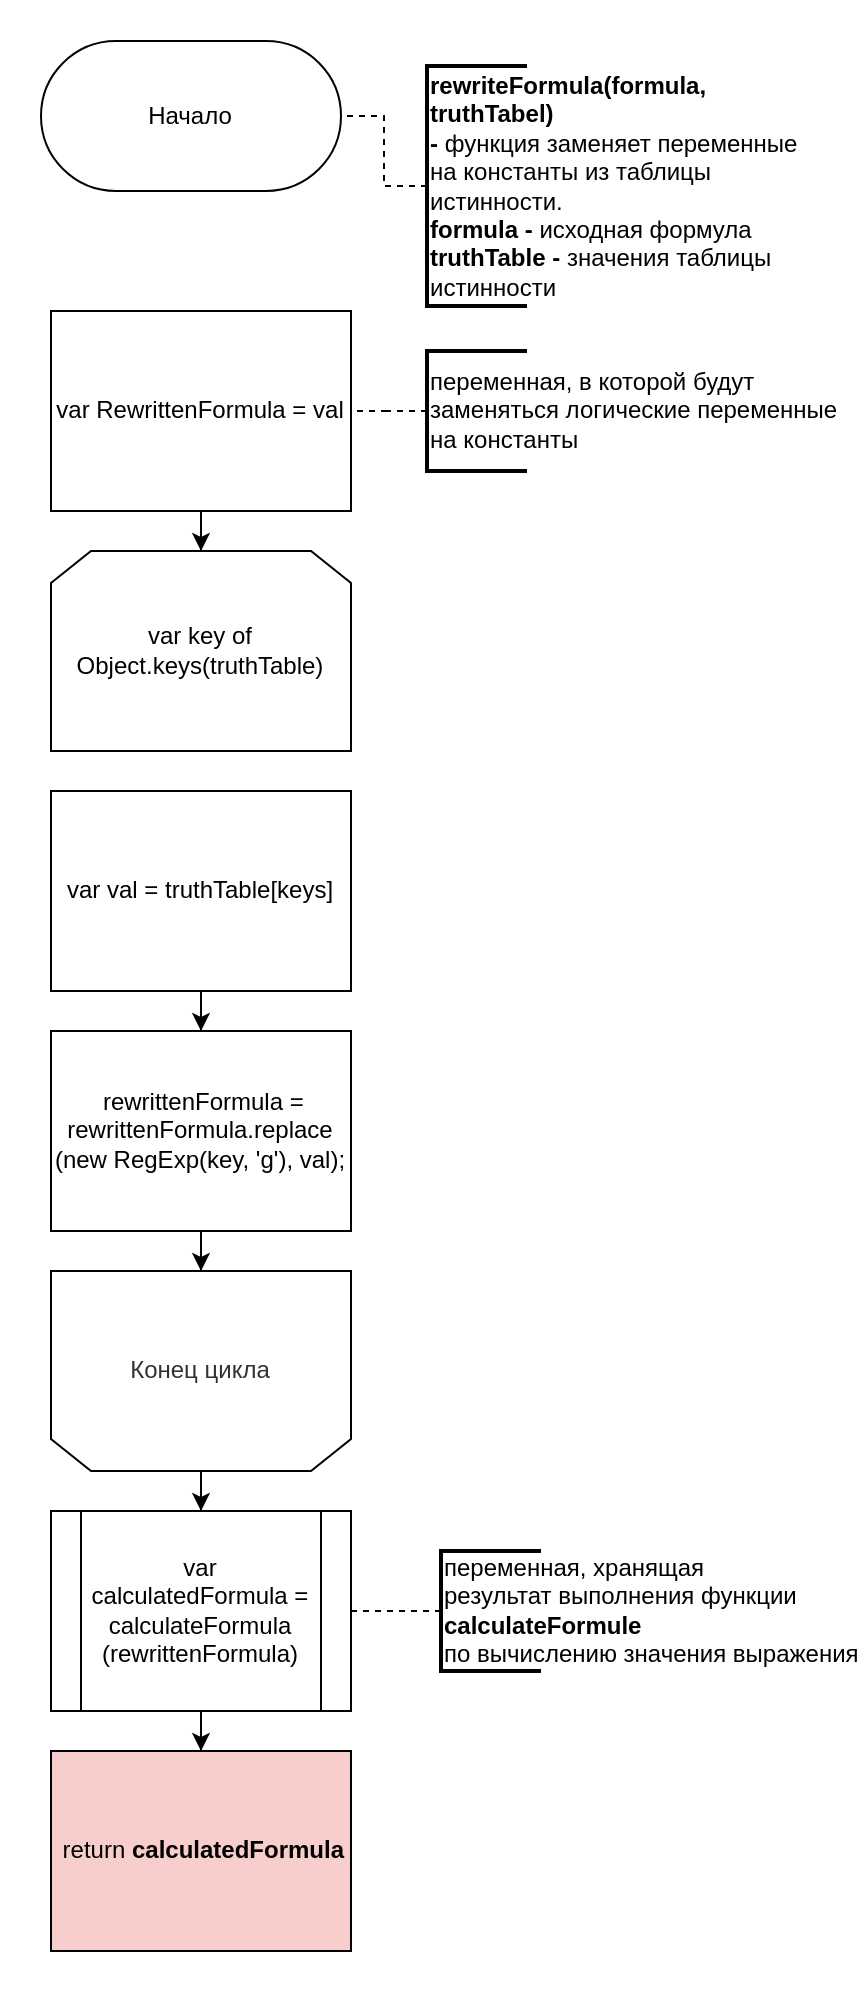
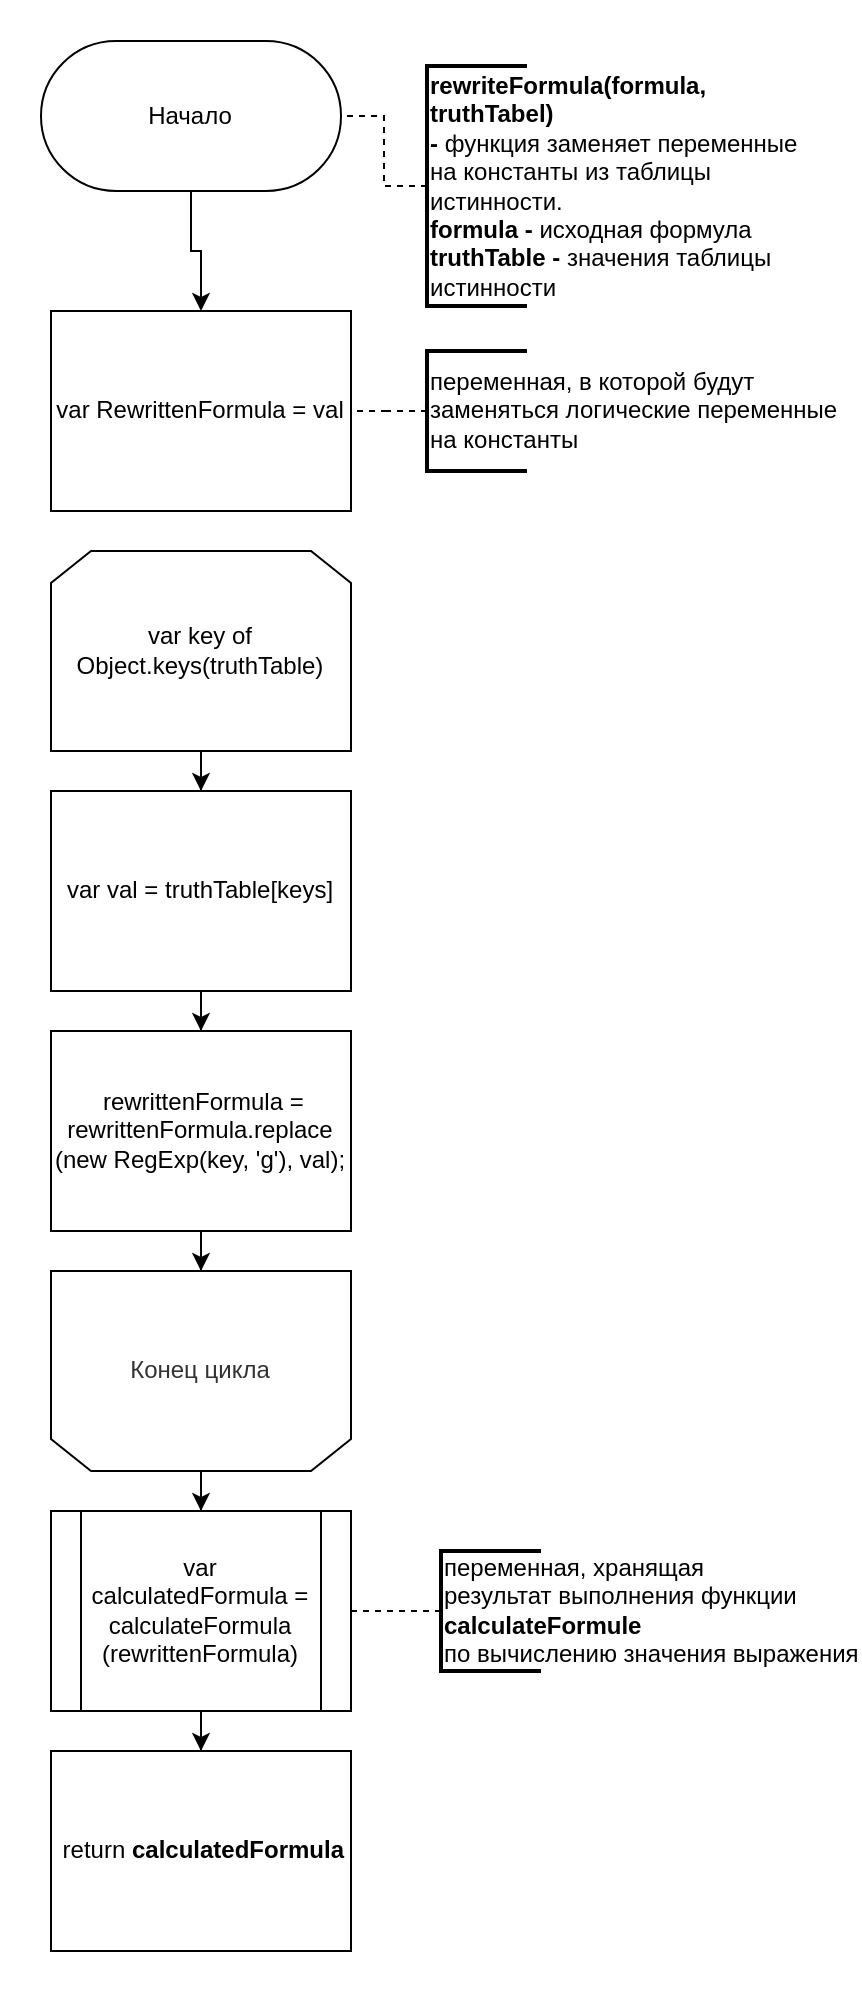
  <mxCell id="0" />
  <mxCell id="1" parent="0" />
+ <mxCell id="2" value="" style="edgeStyle=orthogonalEdgeStyle;rounded=0;orthogonalLoop=1;jettySize=auto;html=1;" parent="1" source="3" target="8" edge="1"><mxGeometry relative="1" as="geometry" /></mxCell>
  <mxCell id="3" value="Начало&lt;br&gt;" style="whiteSpace=wrap;html=1;rounded=1;arcSize=50;align=center;verticalAlign=middle;container=1;recursiveResize=0;strokeWidth=1;autosize=1;spacing=4;treeFolding=1;" parent="1" vertex="1"><mxGeometry x="20" y="20" width="150" height="75" as="geometry" /></mxCell>
  <mxCell id="4" style="edgeStyle=orthogonalEdgeStyle;rounded=0;orthogonalLoop=1;jettySize=auto;html=1;exitX=0;exitY=0.5;exitDx=0;exitDy=0;exitPerimeter=0;entryX=1;entryY=0.5;entryDx=0;entryDy=0;strokeColor=none;" parent="1" source="6" target="3" edge="1"><mxGeometry relative="1" as="geometry" /></mxCell>
  <mxCell id="5" style="edgeStyle=orthogonalEdgeStyle;rounded=0;orthogonalLoop=1;jettySize=auto;html=1;endArrow=none;endFill=0;strokeWidth=1;dashed=1;" parent="1" source="6" target="3" edge="1"><mxGeometry relative="1" as="geometry" /></mxCell>
  <mxCell id="6" value="&lt;b&gt;rewriteFormula&lt;/b&gt;&lt;b&gt;(formula,&amp;nbsp;&lt;/b&gt;&lt;b&gt;&lt;br&gt;&lt;/b&gt;&lt;div&gt;&lt;b&gt;truthTabel)&lt;/b&gt;&lt;/div&gt;&lt;div&gt;&lt;b&gt;- &lt;/b&gt;функция заменяет переменные&lt;/div&gt;&lt;div&gt;&lt;span&gt;на константы из таблицы&amp;nbsp;&lt;/span&gt;&lt;/div&gt;&lt;div&gt;&lt;span&gt;истинности.&lt;/span&gt;&lt;/div&gt;&lt;b&gt;formula&amp;nbsp;&lt;/b&gt;&lt;b&gt;- &lt;/b&gt;&lt;span&gt;исходная формула&lt;/span&gt;&lt;b&gt;&lt;br&gt;&lt;/b&gt;&lt;div&gt;&lt;b&gt;truthTable - &lt;/b&gt;значения таблицы&lt;br&gt;&lt;/div&gt;&lt;div&gt;истинности&lt;/div&gt;" style="strokeWidth=2;html=1;shape=mxgraph.flowchart.annotation_1;align=left;pointerEvents=1" parent="1" vertex="1"><mxGeometry x="213" y="32.5" width="50" height="120" as="geometry" /></mxCell>
- <mxCell id="7" value="" style="edgeStyle=orthogonalEdgeStyle;rounded=0;orthogonalLoop=1;jettySize=auto;html=1;endArrow=classic;endFill=1;" parent="1" source="8" target="12" edge="1"><mxGeometry relative="1" as="geometry" /></mxCell>
  <mxCell id="8" value="var RewrittenFormula = val" style="rounded=0;whiteSpace=wrap;html=1;" parent="1" vertex="1"><mxGeometry x="25" y="155" width="150" height="100" as="geometry" /></mxCell>
  <mxCell id="9" value="" style="edgeStyle=orthogonalEdgeStyle;rounded=0;orthogonalLoop=1;jettySize=auto;html=1;dashed=1;endArrow=none;endFill=0;" parent="1" source="10" target="8" edge="1"><mxGeometry relative="1" as="geometry" /></mxCell>
  <mxCell id="10" value="переменная, в которой будут&lt;br&gt;заменяться логические переменные&lt;br&gt;на константы&lt;br&gt;" style="strokeWidth=2;html=1;shape=mxgraph.flowchart.annotation_1;align=left;pointerEvents=1" parent="1" vertex="1"><mxGeometry x="213" y="175" width="50" height="60" as="geometry" /></mxCell>
+ <mxCell id="11" value="" style="edgeStyle=orthogonalEdgeStyle;rounded=0;orthogonalLoop=1;jettySize=auto;html=1;endArrow=classic;endFill=1;" parent="1" source="12" target="14" edge="1"><mxGeometry relative="1" as="geometry" /></mxCell>
  <mxCell id="12" value="var key of Object.keys(truthTable)" style="shape=loopLimit;whiteSpace=wrap;html=1;" parent="1" vertex="1"><mxGeometry x="25" y="275" width="150" height="100" as="geometry" /></mxCell>
  <mxCell id="13" value="" style="edgeStyle=orthogonalEdgeStyle;rounded=0;orthogonalLoop=1;jettySize=auto;html=1;endArrow=classic;endFill=1;" parent="1" source="14" target="16" edge="1"><mxGeometry relative="1" as="geometry" /></mxCell>
  <mxCell id="14" value="var val = truthTable[keys]" style="rounded=0;whiteSpace=wrap;html=1;" parent="1" vertex="1"><mxGeometry x="25" y="395" width="150" height="100" as="geometry" /></mxCell>
  <mxCell id="15" style="edgeStyle=orthogonalEdgeStyle;rounded=0;orthogonalLoop=1;jettySize=auto;html=1;" edge="1" parent="1" source="16" target="18"><mxGeometry relative="1" as="geometry" /></mxCell>
  <mxCell id="16" value="&amp;nbsp;rewrittenFormula = rewrittenFormula.replace&lt;br&gt;(new RegExp(key, 'g'), val);" style="rounded=0;whiteSpace=wrap;html=1;" parent="1" vertex="1"><mxGeometry x="25" y="515" width="150" height="100" as="geometry" /></mxCell>
  <mxCell id="17" value="" style="edgeStyle=orthogonalEdgeStyle;rounded=0;orthogonalLoop=1;jettySize=auto;html=1;endArrow=classic;endFill=1;" parent="1" source="18" target="20" edge="1"><mxGeometry relative="1" as="geometry" /></mxCell>
  <mxCell id="18" value="Конец цикла" style="shape=loopLimit;whiteSpace=wrap;html=1;rotation=0;textOpacity=80;direction=east;flipH=0;flipV=1;" parent="1" vertex="1"><mxGeometry x="25" y="635" width="150" height="100" as="geometry" /></mxCell>
  <mxCell id="19" value="" style="edgeStyle=orthogonalEdgeStyle;rounded=0;orthogonalLoop=1;jettySize=auto;html=1;endArrow=classic;endFill=1;" parent="1" source="20" target="21" edge="1"><mxGeometry relative="1" as="geometry" /></mxCell>
  <mxCell id="20" value="var calculatedFormula = calculateFormula&lt;br&gt;(rewrittenFormula)" style="shape=process;whiteSpace=wrap;html=1;backgroundOutline=1;" parent="1" vertex="1"><mxGeometry x="25" y="755" width="150" height="100" as="geometry" /></mxCell>
- <mxCell id="21" value="&amp;nbsp;return &lt;b&gt;calculatedFormula&lt;/b&gt;" style="rounded=0;whiteSpace=wrap;html=1;fillColor=#f8cecc;" parent="1" vertex="1"><mxGeometry x="25" y="875" width="150" height="100" as="geometry" /></mxCell>
+ <mxCell id="21" value="&amp;nbsp;return &lt;b&gt;calculatedFormula&lt;/b&gt;" style="rounded=0;whiteSpace=wrap;html=1;" parent="1" vertex="1"><mxGeometry x="25" y="875" width="150" height="100" as="geometry" /></mxCell>
  <mxCell id="22" value="" style="edgeStyle=orthogonalEdgeStyle;rounded=0;orthogonalLoop=1;jettySize=auto;html=1;endArrow=none;endFill=0;dashed=1;" parent="1" source="23" target="20" edge="1"><mxGeometry relative="1" as="geometry" /></mxCell>
  <mxCell id="23" value="переменная, хранящая&amp;nbsp;&lt;br&gt;результат выполнения функции &lt;b&gt;&lt;br&gt;calculateFormule&lt;/b&gt;&lt;br&gt;по вычислению значения выражения&lt;br&gt;" style="strokeWidth=2;html=1;shape=mxgraph.flowchart.annotation_1;align=left;pointerEvents=1" parent="1" vertex="1"><mxGeometry x="220" y="775" width="50" height="60" as="geometry" /></mxCell>
